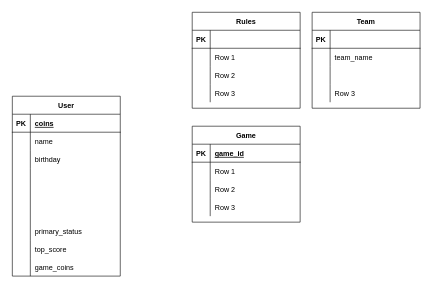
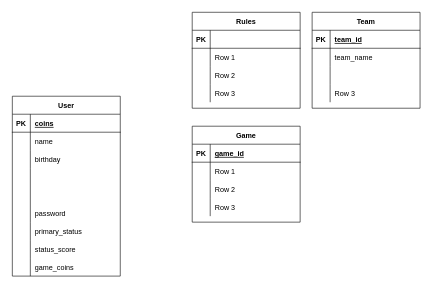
  <mxCell id="0" />
  <mxCell id="1" parent="0" />
  <mxCell id="2" value="User" style="shape=table;startSize=30;container=1;collapsible=1;childLayout=tableLayout;fixedRows=1;rowLines=0;fontStyle=1;align=center;resizeLast=1;" vertex="1" parent="1"><mxGeometry x="20" y="160" width="180" height="300" as="geometry"><mxRectangle x="234" y="210" width="60" height="30" as="alternateBounds" /></mxGeometry></mxCell>
  <mxCell id="3" value="" style="shape=partialRectangle;collapsible=0;dropTarget=0;pointerEvents=0;fillColor=none;top=0;left=0;bottom=1;right=0;points=[[0,0.5],[1,0.5]];portConstraint=eastwest;" vertex="1" parent="2"><mxGeometry y="30" width="180" height="30" as="geometry" /></mxCell>
  <mxCell id="4" value="PK" style="shape=partialRectangle;connectable=0;fillColor=none;top=0;left=0;bottom=0;right=0;fontStyle=1;overflow=hidden;" vertex="1" parent="3"><mxGeometry width="30" height="30" as="geometry" /></mxCell>
  <mxCell id="5" value="coins" style="shape=partialRectangle;connectable=0;fillColor=none;top=0;left=0;bottom=0;right=0;align=left;spacingLeft=6;fontStyle=5;overflow=hidden;" vertex="1" parent="3"><mxGeometry x="30" width="150" height="30" as="geometry" /></mxCell>
  <mxCell id="6" value="" style="shape=partialRectangle;collapsible=0;dropTarget=0;pointerEvents=0;fillColor=none;top=0;left=0;bottom=0;right=0;points=[[0,0.5],[1,0.5]];portConstraint=eastwest;" vertex="1" parent="2"><mxGeometry y="60" width="180" height="30" as="geometry" /></mxCell>
  <mxCell id="7" value="" style="shape=partialRectangle;connectable=0;fillColor=none;top=0;left=0;bottom=0;right=0;editable=1;overflow=hidden;" vertex="1" parent="6"><mxGeometry width="30" height="30" as="geometry" /></mxCell>
  <mxCell id="8" value="name" style="shape=partialRectangle;connectable=0;fillColor=none;top=0;left=0;bottom=0;right=0;align=left;spacingLeft=6;overflow=hidden;" vertex="1" parent="6"><mxGeometry x="30" width="150" height="30" as="geometry" /></mxCell>
  <mxCell id="9" value="" style="shape=partialRectangle;collapsible=0;dropTarget=0;pointerEvents=0;fillColor=none;top=0;left=0;bottom=0;right=0;points=[[0,0.5],[1,0.5]];portConstraint=eastwest;" vertex="1" parent="2"><mxGeometry y="90" width="180" height="30" as="geometry" /></mxCell>
  <mxCell id="10" value="" style="shape=partialRectangle;connectable=0;fillColor=none;top=0;left=0;bottom=0;right=0;editable=1;overflow=hidden;" vertex="1" parent="9"><mxGeometry width="30" height="30" as="geometry" /></mxCell>
  <mxCell id="11" value="birthday" style="shape=partialRectangle;connectable=0;fillColor=none;top=0;left=0;bottom=0;right=0;align=left;spacingLeft=6;overflow=hidden;" vertex="1" parent="9"><mxGeometry x="30" width="150" height="30" as="geometry" /></mxCell>
  <mxCell id="12" style="shape=partialRectangle;collapsible=0;dropTarget=0;pointerEvents=0;fillColor=none;top=0;left=0;bottom=0;right=0;points=[[0,0.5],[1,0.5]];portConstraint=eastwest;" vertex="1" parent="2"><mxGeometry y="120" width="180" height="30" as="geometry" /></mxCell>
  <mxCell id="13" style="shape=partialRectangle;connectable=0;fillColor=none;top=0;left=0;bottom=0;right=0;editable=1;overflow=hidden;" vertex="1" parent="12"><mxGeometry width="30" height="30" as="geometry" /></mxCell>
  <mxCell id="14" value="" style="shape=partialRectangle;collapsible=0;dropTarget=0;pointerEvents=0;fillColor=none;top=0;left=0;bottom=0;right=0;points=[[0,0.5],[1,0.5]];portConstraint=eastwest;" vertex="1" parent="2"><mxGeometry y="150" width="180" height="30" as="geometry" /></mxCell>
  <mxCell id="15" value="" style="shape=partialRectangle;connectable=0;fillColor=none;top=0;left=0;bottom=0;right=0;editable=1;overflow=hidden;" vertex="1" parent="14"><mxGeometry width="30" height="30" as="geometry" /></mxCell>
  <mxCell id="16" style="shape=partialRectangle;collapsible=0;dropTarget=0;pointerEvents=0;fillColor=none;top=0;left=0;bottom=0;right=0;points=[[0,0.5],[1,0.5]];portConstraint=eastwest;" vertex="1" parent="2"><mxGeometry y="180" width="180" height="30" as="geometry" /></mxCell>
  <mxCell id="17" style="shape=partialRectangle;connectable=0;fillColor=none;top=0;left=0;bottom=0;right=0;editable=1;overflow=hidden;" vertex="1" parent="16"><mxGeometry width="30" height="30" as="geometry" /></mxCell>
+ <mxCell id="18" value="password" style="shape=partialRectangle;connectable=0;fillColor=none;top=0;left=0;bottom=0;right=0;align=left;spacingLeft=6;overflow=hidden;" vertex="1" parent="16"><mxGeometry x="30" width="150" height="30" as="geometry" /></mxCell>
  <mxCell id="19" style="shape=partialRectangle;collapsible=0;dropTarget=0;pointerEvents=0;fillColor=none;top=0;left=0;bottom=0;right=0;points=[[0,0.5],[1,0.5]];portConstraint=eastwest;" vertex="1" parent="2"><mxGeometry y="210" width="180" height="30" as="geometry" /></mxCell>
  <mxCell id="20" style="shape=partialRectangle;connectable=0;fillColor=none;top=0;left=0;bottom=0;right=0;editable=1;overflow=hidden;" vertex="1" parent="19"><mxGeometry width="30" height="30" as="geometry" /></mxCell>
  <mxCell id="21" value="primary_status" style="shape=partialRectangle;connectable=0;fillColor=none;top=0;left=0;bottom=0;right=0;align=left;spacingLeft=6;overflow=hidden;" vertex="1" parent="19"><mxGeometry x="30" width="150" height="30" as="geometry" /></mxCell>
  <mxCell id="22" style="shape=partialRectangle;collapsible=0;dropTarget=0;pointerEvents=0;fillColor=none;top=0;left=0;bottom=0;right=0;points=[[0,0.5],[1,0.5]];portConstraint=eastwest;" vertex="1" parent="2"><mxGeometry y="240" width="180" height="30" as="geometry" /></mxCell>
  <mxCell id="23" style="shape=partialRectangle;connectable=0;fillColor=none;top=0;left=0;bottom=0;right=0;editable=1;overflow=hidden;" vertex="1" parent="22"><mxGeometry width="30" height="30" as="geometry" /></mxCell>
- <mxCell id="24" value="top_score" style="shape=partialRectangle;connectable=0;fillColor=none;top=0;left=0;bottom=0;right=0;align=left;spacingLeft=6;overflow=hidden;" vertex="1" parent="22"><mxGeometry x="30" width="150" height="30" as="geometry" /></mxCell>
+ <mxCell id="24" value="status_score" style="shape=partialRectangle;connectable=0;fillColor=none;top=0;left=0;bottom=0;right=0;align=left;spacingLeft=6;overflow=hidden;" vertex="1" parent="22"><mxGeometry x="30" width="150" height="30" as="geometry" /></mxCell>
  <mxCell id="25" style="shape=partialRectangle;collapsible=0;dropTarget=0;pointerEvents=0;fillColor=none;top=0;left=0;bottom=0;right=0;points=[[0,0.5],[1,0.5]];portConstraint=eastwest;" vertex="1" parent="2"><mxGeometry y="270" width="180" height="30" as="geometry" /></mxCell>
  <mxCell id="26" style="shape=partialRectangle;connectable=0;fillColor=none;top=0;left=0;bottom=0;right=0;editable=1;overflow=hidden;" vertex="1" parent="25"><mxGeometry width="30" height="30" as="geometry" /></mxCell>
  <mxCell id="27" value="game_coins" style="shape=partialRectangle;connectable=0;fillColor=none;top=0;left=0;bottom=0;right=0;align=left;spacingLeft=6;overflow=hidden;" vertex="1" parent="25"><mxGeometry x="30" width="150" height="30" as="geometry" /></mxCell>
  <mxCell id="28" value="Game" style="shape=table;startSize=30;container=1;collapsible=1;childLayout=tableLayout;fixedRows=1;rowLines=0;fontStyle=1;align=center;resizeLast=1;rounded=0;" vertex="1" parent="1"><mxGeometry x="320" y="210" width="180" height="160" as="geometry" /></mxCell>
  <mxCell id="29" value="" style="shape=partialRectangle;collapsible=0;dropTarget=0;pointerEvents=0;fillColor=none;top=0;left=0;bottom=1;right=0;points=[[0,0.5],[1,0.5]];portConstraint=eastwest;" vertex="1" parent="28"><mxGeometry y="30" width="180" height="30" as="geometry" /></mxCell>
  <mxCell id="30" value="PK" style="shape=partialRectangle;connectable=0;fillColor=none;top=0;left=0;bottom=0;right=0;fontStyle=1;overflow=hidden;" vertex="1" parent="29"><mxGeometry width="30" height="30" as="geometry" /></mxCell>
  <mxCell id="31" value="game_id" style="shape=partialRectangle;connectable=0;fillColor=none;top=0;left=0;bottom=0;right=0;align=left;spacingLeft=6;fontStyle=5;overflow=hidden;" vertex="1" parent="29"><mxGeometry x="30" width="150" height="30" as="geometry" /></mxCell>
  <mxCell id="32" value="" style="shape=partialRectangle;collapsible=0;dropTarget=0;pointerEvents=0;fillColor=none;top=0;left=0;bottom=0;right=0;points=[[0,0.5],[1,0.5]];portConstraint=eastwest;" vertex="1" parent="28"><mxGeometry y="60" width="180" height="30" as="geometry" /></mxCell>
  <mxCell id="33" value="" style="shape=partialRectangle;connectable=0;fillColor=none;top=0;left=0;bottom=0;right=0;editable=1;overflow=hidden;" vertex="1" parent="32"><mxGeometry width="30" height="30" as="geometry" /></mxCell>
  <mxCell id="34" value="Row 1" style="shape=partialRectangle;connectable=0;fillColor=none;top=0;left=0;bottom=0;right=0;align=left;spacingLeft=6;overflow=hidden;" vertex="1" parent="32"><mxGeometry x="30" width="150" height="30" as="geometry" /></mxCell>
  <mxCell id="35" value="" style="shape=partialRectangle;collapsible=0;dropTarget=0;pointerEvents=0;fillColor=none;top=0;left=0;bottom=0;right=0;points=[[0,0.5],[1,0.5]];portConstraint=eastwest;" vertex="1" parent="28"><mxGeometry y="90" width="180" height="30" as="geometry" /></mxCell>
  <mxCell id="36" value="" style="shape=partialRectangle;connectable=0;fillColor=none;top=0;left=0;bottom=0;right=0;editable=1;overflow=hidden;" vertex="1" parent="35"><mxGeometry width="30" height="30" as="geometry" /></mxCell>
  <mxCell id="37" value="Row 2" style="shape=partialRectangle;connectable=0;fillColor=none;top=0;left=0;bottom=0;right=0;align=left;spacingLeft=6;overflow=hidden;" vertex="1" parent="35"><mxGeometry x="30" width="150" height="30" as="geometry" /></mxCell>
  <mxCell id="38" value="" style="shape=partialRectangle;collapsible=0;dropTarget=0;pointerEvents=0;fillColor=none;top=0;left=0;bottom=0;right=0;points=[[0,0.5],[1,0.5]];portConstraint=eastwest;" vertex="1" parent="28"><mxGeometry y="120" width="180" height="30" as="geometry" /></mxCell>
  <mxCell id="39" value="" style="shape=partialRectangle;connectable=0;fillColor=none;top=0;left=0;bottom=0;right=0;editable=1;overflow=hidden;" vertex="1" parent="38"><mxGeometry width="30" height="30" as="geometry" /></mxCell>
  <mxCell id="40" value="Row 3" style="shape=partialRectangle;connectable=0;fillColor=none;top=0;left=0;bottom=0;right=0;align=left;spacingLeft=6;overflow=hidden;" vertex="1" parent="38"><mxGeometry x="30" width="150" height="30" as="geometry" /></mxCell>
  <mxCell id="41" value="Rules" style="shape=table;startSize=30;container=1;collapsible=1;childLayout=tableLayout;fixedRows=1;rowLines=0;fontStyle=1;align=center;resizeLast=1;" vertex="1" parent="1"><mxGeometry x="320" y="20" width="180" height="160" as="geometry" /></mxCell>
  <mxCell id="42" value="" style="shape=partialRectangle;collapsible=0;dropTarget=0;pointerEvents=0;fillColor=none;top=0;left=0;bottom=1;right=0;points=[[0,0.5],[1,0.5]];portConstraint=eastwest;" vertex="1" parent="41"><mxGeometry y="30" width="180" height="30" as="geometry" /></mxCell>
  <mxCell id="43" value="PK" style="shape=partialRectangle;connectable=0;fillColor=none;top=0;left=0;bottom=0;right=0;fontStyle=1;overflow=hidden;" vertex="1" parent="42"><mxGeometry width="30" height="30" as="geometry" /></mxCell>
  <mxCell id="44" value="" style="shape=partialRectangle;collapsible=0;dropTarget=0;pointerEvents=0;fillColor=none;top=0;left=0;bottom=0;right=0;points=[[0,0.5],[1,0.5]];portConstraint=eastwest;" vertex="1" parent="41"><mxGeometry y="60" width="180" height="30" as="geometry" /></mxCell>
  <mxCell id="45" value="" style="shape=partialRectangle;connectable=0;fillColor=none;top=0;left=0;bottom=0;right=0;editable=1;overflow=hidden;" vertex="1" parent="44"><mxGeometry width="30" height="30" as="geometry" /></mxCell>
  <mxCell id="46" value="Row 1" style="shape=partialRectangle;connectable=0;fillColor=none;top=0;left=0;bottom=0;right=0;align=left;spacingLeft=6;overflow=hidden;" vertex="1" parent="44"><mxGeometry x="30" width="150" height="30" as="geometry" /></mxCell>
  <mxCell id="47" value="" style="shape=partialRectangle;collapsible=0;dropTarget=0;pointerEvents=0;fillColor=none;top=0;left=0;bottom=0;right=0;points=[[0,0.5],[1,0.5]];portConstraint=eastwest;" vertex="1" parent="41"><mxGeometry y="90" width="180" height="30" as="geometry" /></mxCell>
  <mxCell id="48" value="" style="shape=partialRectangle;connectable=0;fillColor=none;top=0;left=0;bottom=0;right=0;editable=1;overflow=hidden;" vertex="1" parent="47"><mxGeometry width="30" height="30" as="geometry" /></mxCell>
  <mxCell id="49" value="Row 2" style="shape=partialRectangle;connectable=0;fillColor=none;top=0;left=0;bottom=0;right=0;align=left;spacingLeft=6;overflow=hidden;" vertex="1" parent="47"><mxGeometry x="30" width="150" height="30" as="geometry" /></mxCell>
  <mxCell id="50" value="" style="shape=partialRectangle;collapsible=0;dropTarget=0;pointerEvents=0;fillColor=none;top=0;left=0;bottom=0;right=0;points=[[0,0.5],[1,0.5]];portConstraint=eastwest;" vertex="1" parent="41"><mxGeometry y="120" width="180" height="30" as="geometry" /></mxCell>
  <mxCell id="51" value="" style="shape=partialRectangle;connectable=0;fillColor=none;top=0;left=0;bottom=0;right=0;editable=1;overflow=hidden;" vertex="1" parent="50"><mxGeometry width="30" height="30" as="geometry" /></mxCell>
  <mxCell id="52" value="Row 3" style="shape=partialRectangle;connectable=0;fillColor=none;top=0;left=0;bottom=0;right=0;align=left;spacingLeft=6;overflow=hidden;" vertex="1" parent="50"><mxGeometry x="30" width="150" height="30" as="geometry" /></mxCell>
  <mxCell id="53" value="Team" style="shape=table;startSize=30;container=1;collapsible=1;childLayout=tableLayout;fixedRows=1;rowLines=0;fontStyle=1;align=center;resizeLast=1;" vertex="1" parent="1"><mxGeometry x="520" y="20" width="180" height="160" as="geometry" /></mxCell>
  <mxCell id="54" value="" style="shape=partialRectangle;collapsible=0;dropTarget=0;pointerEvents=0;fillColor=none;top=0;left=0;bottom=1;right=0;points=[[0,0.5],[1,0.5]];portConstraint=eastwest;" vertex="1" parent="53"><mxGeometry y="30" width="180" height="30" as="geometry" /></mxCell>
  <mxCell id="55" value="PK" style="shape=partialRectangle;connectable=0;fillColor=none;top=0;left=0;bottom=0;right=0;fontStyle=1;overflow=hidden;" vertex="1" parent="54"><mxGeometry width="30" height="30" as="geometry" /></mxCell>
+ <mxCell id="56" value="team_id" style="shape=partialRectangle;connectable=0;fillColor=none;top=0;left=0;bottom=0;right=0;align=left;spacingLeft=6;fontStyle=5;overflow=hidden;" vertex="1" parent="54"><mxGeometry x="30" width="150" height="30" as="geometry" /></mxCell>
  <mxCell id="57" value="" style="shape=partialRectangle;collapsible=0;dropTarget=0;pointerEvents=0;fillColor=none;top=0;left=0;bottom=0;right=0;points=[[0,0.5],[1,0.5]];portConstraint=eastwest;" vertex="1" parent="53"><mxGeometry y="60" width="180" height="30" as="geometry" /></mxCell>
  <mxCell id="58" value="" style="shape=partialRectangle;connectable=0;fillColor=none;top=0;left=0;bottom=0;right=0;editable=1;overflow=hidden;" vertex="1" parent="57"><mxGeometry width="30" height="30" as="geometry" /></mxCell>
  <mxCell id="59" value="team_name" style="shape=partialRectangle;connectable=0;fillColor=none;top=0;left=0;bottom=0;right=0;align=left;spacingLeft=6;overflow=hidden;" vertex="1" parent="57"><mxGeometry x="30" width="150" height="30" as="geometry" /></mxCell>
  <mxCell id="60" value="" style="shape=partialRectangle;collapsible=0;dropTarget=0;pointerEvents=0;fillColor=none;top=0;left=0;bottom=0;right=0;points=[[0,0.5],[1,0.5]];portConstraint=eastwest;" vertex="1" parent="53"><mxGeometry y="90" width="180" height="30" as="geometry" /></mxCell>
  <mxCell id="61" value="" style="shape=partialRectangle;connectable=0;fillColor=none;top=0;left=0;bottom=0;right=0;editable=1;overflow=hidden;" vertex="1" parent="60"><mxGeometry width="30" height="30" as="geometry" /></mxCell>
  <mxCell id="62" value="" style="shape=partialRectangle;connectable=0;fillColor=none;top=0;left=0;bottom=0;right=0;align=left;spacingLeft=6;overflow=hidden;" vertex="1" parent="60"><mxGeometry x="30" width="150" height="30" as="geometry" /></mxCell>
  <mxCell id="63" value="" style="shape=partialRectangle;collapsible=0;dropTarget=0;pointerEvents=0;fillColor=none;top=0;left=0;bottom=0;right=0;points=[[0,0.5],[1,0.5]];portConstraint=eastwest;" vertex="1" parent="53"><mxGeometry y="120" width="180" height="30" as="geometry" /></mxCell>
  <mxCell id="64" value="" style="shape=partialRectangle;connectable=0;fillColor=none;top=0;left=0;bottom=0;right=0;editable=1;overflow=hidden;" vertex="1" parent="63"><mxGeometry width="30" height="30" as="geometry" /></mxCell>
  <mxCell id="65" value="Row 3" style="shape=partialRectangle;connectable=0;fillColor=none;top=0;left=0;bottom=0;right=0;align=left;spacingLeft=6;overflow=hidden;" vertex="1" parent="63"><mxGeometry x="30" width="150" height="30" as="geometry" /></mxCell>
